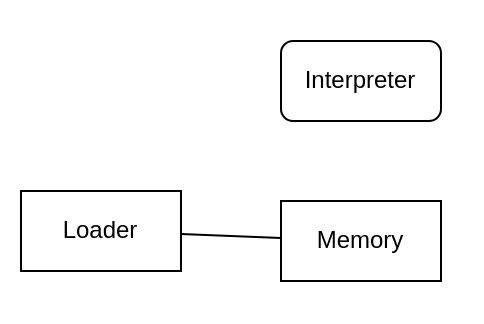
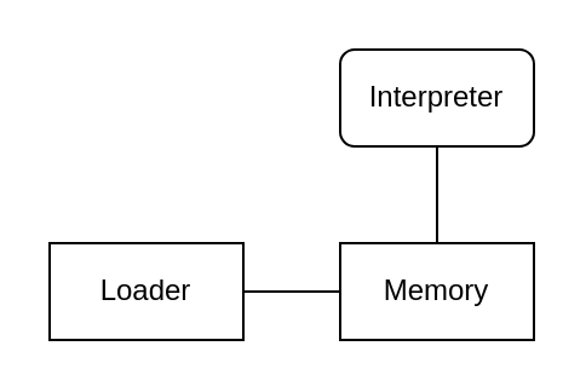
  <mxCell id="0" />
  <mxCell id="1" parent="0" />
- <mxCell id="2" value="Loader" style="rounded=0;whiteSpace=wrap;html=1;" vertex="1" parent="1"><mxGeometry x="10" y="95" width="80" height="40" as="geometry" /></mxCell>
+ <mxCell id="2" value="Loader" style="rounded=0;whiteSpace=wrap;html=1;" vertex="1" parent="1"><mxGeometry x="20" y="100" width="80" height="40" as="geometry" /></mxCell>
  <mxCell id="3" value="Interpreter" style="whiteSpace=wrap;html=1;rounded=1;" vertex="1" parent="1"><mxGeometry x="140" y="20" width="80" height="40" as="geometry" /></mxCell>
  <mxCell id="4" value="Memory" style="rounded=0;whiteSpace=wrap;html=1;" vertex="1" parent="1"><mxGeometry x="140" y="100" width="80" height="40" as="geometry" /></mxCell>
  <mxCell id="5" value="" style="endArrow=none;html=1;rounded=0;" edge="1" parent="1" source="2" target="4"><mxGeometry width="50" height="50" relative="1" as="geometry"><mxPoint x="180" y="130" as="sourcePoint" /><mxPoint x="230" y="80" as="targetPoint" /></mxGeometry></mxCell>
+ <mxCell id="6" value="" style="endArrow=none;html=1;rounded=0;" edge="1" parent="1" source="4" target="3"><mxGeometry width="50" height="50" relative="1" as="geometry"><mxPoint x="180" y="130" as="sourcePoint" /><mxPoint x="230" y="80" as="targetPoint" /></mxGeometry></mxCell>
